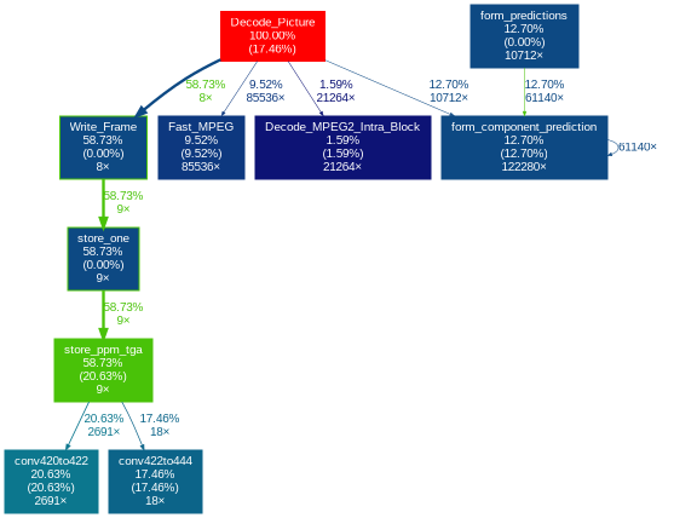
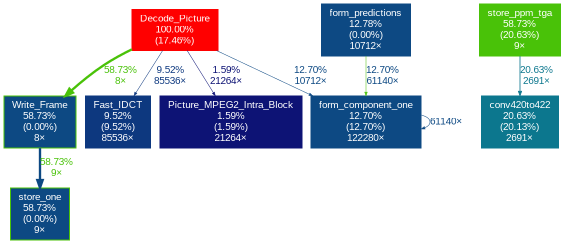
  digraph {
    fontname=Arial
    nodesep=0.125
    ranksep=0.25
    node [color="#49c208" fontcolor="#ffffff" fontname=Arial fontsize=10.00 shape=box style=filled]
    edge [arrowsize=0.77 color="#49c208" fontcolor="#49c208" fontname=Arial fontsize=10.00 labeldistance=2.35 penwidth=2.35]
    n1 [color="#ff0000" height=0 label="Decode_Picture\n100.00%\n(17.46%)" width=0]
    n2 [fillcolor="#0d4983" height=0 label="Write_Frame\n58.73%\n(0.00%)\n8×" width=0]
-   n3 [color="#0d387f" height=0 label="Fast_MPEG\n9.52%\n(9.52%)\n85536×" width=0]
-   n4 [color="#0d1375" height=0 label="Decode_MPEG2_Intra_Block\n1.59%\n(1.59%)\n21264×" width=0]
-   n5 [color="#0d4983" height=0 label="form_component_prediction\n12.70%\n(12.70%)\n122280×" width=0]
+   n3 [color="#0d387f" height=0 label="Fast_IDCT\n9.52%\n(9.52%)\n85536×" width=0]
+   n4 [color="#0d1375" height=0 label="Picture_MPEG2_Intra_Block\n1.59%\n(1.59%)\n21264×" width=0]
+   n5 [color="#0d4983" height=0 label="form_component_one\n12.70%\n(12.70%)\n122280×" width=0]
    n6 [fillcolor="#0d4983" height=0 label="store_one\n58.73%\n(0.00%)\n9×" width=0]
-   n7 [color="#0d4983" height=0 label="form_predictions\n12.70%\n(0.00%)\n10712×" width=0]
+   n7 [color="#0d4983" height=0 label="form_predictions\n12.78%\n(0.00%)\n10712×" width=0]
    n8 [height=0 label="store_ppm_tga\n58.73%\n(20.63%)\n9×" width=0]
-   n9 [color="#0c778e" height=0 label="conv420to422\n20.63%\n(20.63%)\n2691×" width=0]
-   n10 [color="#0c6489" height=0 label="conv422to444\n17.46%\n(17.46%)\n18×" width=0]
-   n1 -> n2 [color="#0d4983" label="58.73%\n8×"]
+   n9 [color="#0c778e" height=0 label="conv420to422\n20.63%\n(20.13%)\n2691×" width=0]
+   n1 -> n2 [label="58.73%\n8×"]
    n1 -> n3 [arrowsize=0.35 color="#0d387f" fontcolor="#0d387f" label="9.52%\n85536×" labeldistance=0.50 penwidth=0.50]
    n1 -> n4 [arrowsize=0.35 color="#0d1375" fontcolor="#0d1375" label="1.59%\n21264×" labeldistance=0.50 penwidth=0.50]
    n1 -> n5 [arrowsize=0.36 color="#0d4983" fontcolor="#0d4983" label="12.70%\n10712×" labeldistance=0.51 penwidth=0.51]
-   n2 -> n6 [label="58.73%\n9×"]
+   n2 -> n6 [color="#0d4983" label="58.73%\n9×"]
    n5 -> n5 [arrowsize=0.36 color="#0d4983" fontcolor="#0d4983" label="61140×" labeldistance=0.51 penwidth=0.51]
-   n6 -> n8 [label="58.73%\n9×"]
    n7 -> n5 [arrowsize=0.36 fontcolor="#0d4983" label="12.70%\n61140×" labeldistance=0.51 penwidth=0.51]
    n8 -> n9 [arrowsize=0.45 color="#0c778e" fontcolor="#0c778e" label="20.63%\n2691×" labeldistance=0.83 penwidth=0.83]
-   n8 -> n10 [arrowsize=0.42 color="#0c6489" fontcolor="#0c6489" label="17.46%\n18×" labeldistance=0.70 penwidth=0.70]
  }
